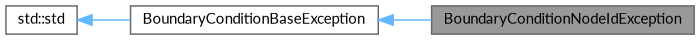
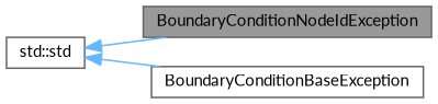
  digraph {
    fontname=Lato
    rankdir=LR
    node [color=gray40 fillcolor=white fontname=Lato fontsize=10 shape=box style=filled]
    edge [color=steelblue1 dir=back fontname=Lato fontsize=10 labelfontname=Helvetica labelfontsize=10 style=solid]
    n1 [fillcolor=grey60 fontcolor=black height=0.2 label=BoundaryConditionNodeIdException width=0.4]
    n2 [height=0.2 label=BoundaryConditionBaseException width=0.4]
    n3 [height=0.2 label="std::std" width=0.4]
-   n2 -> n1
+   n3 -> n1
    n3 -> n2
  }
